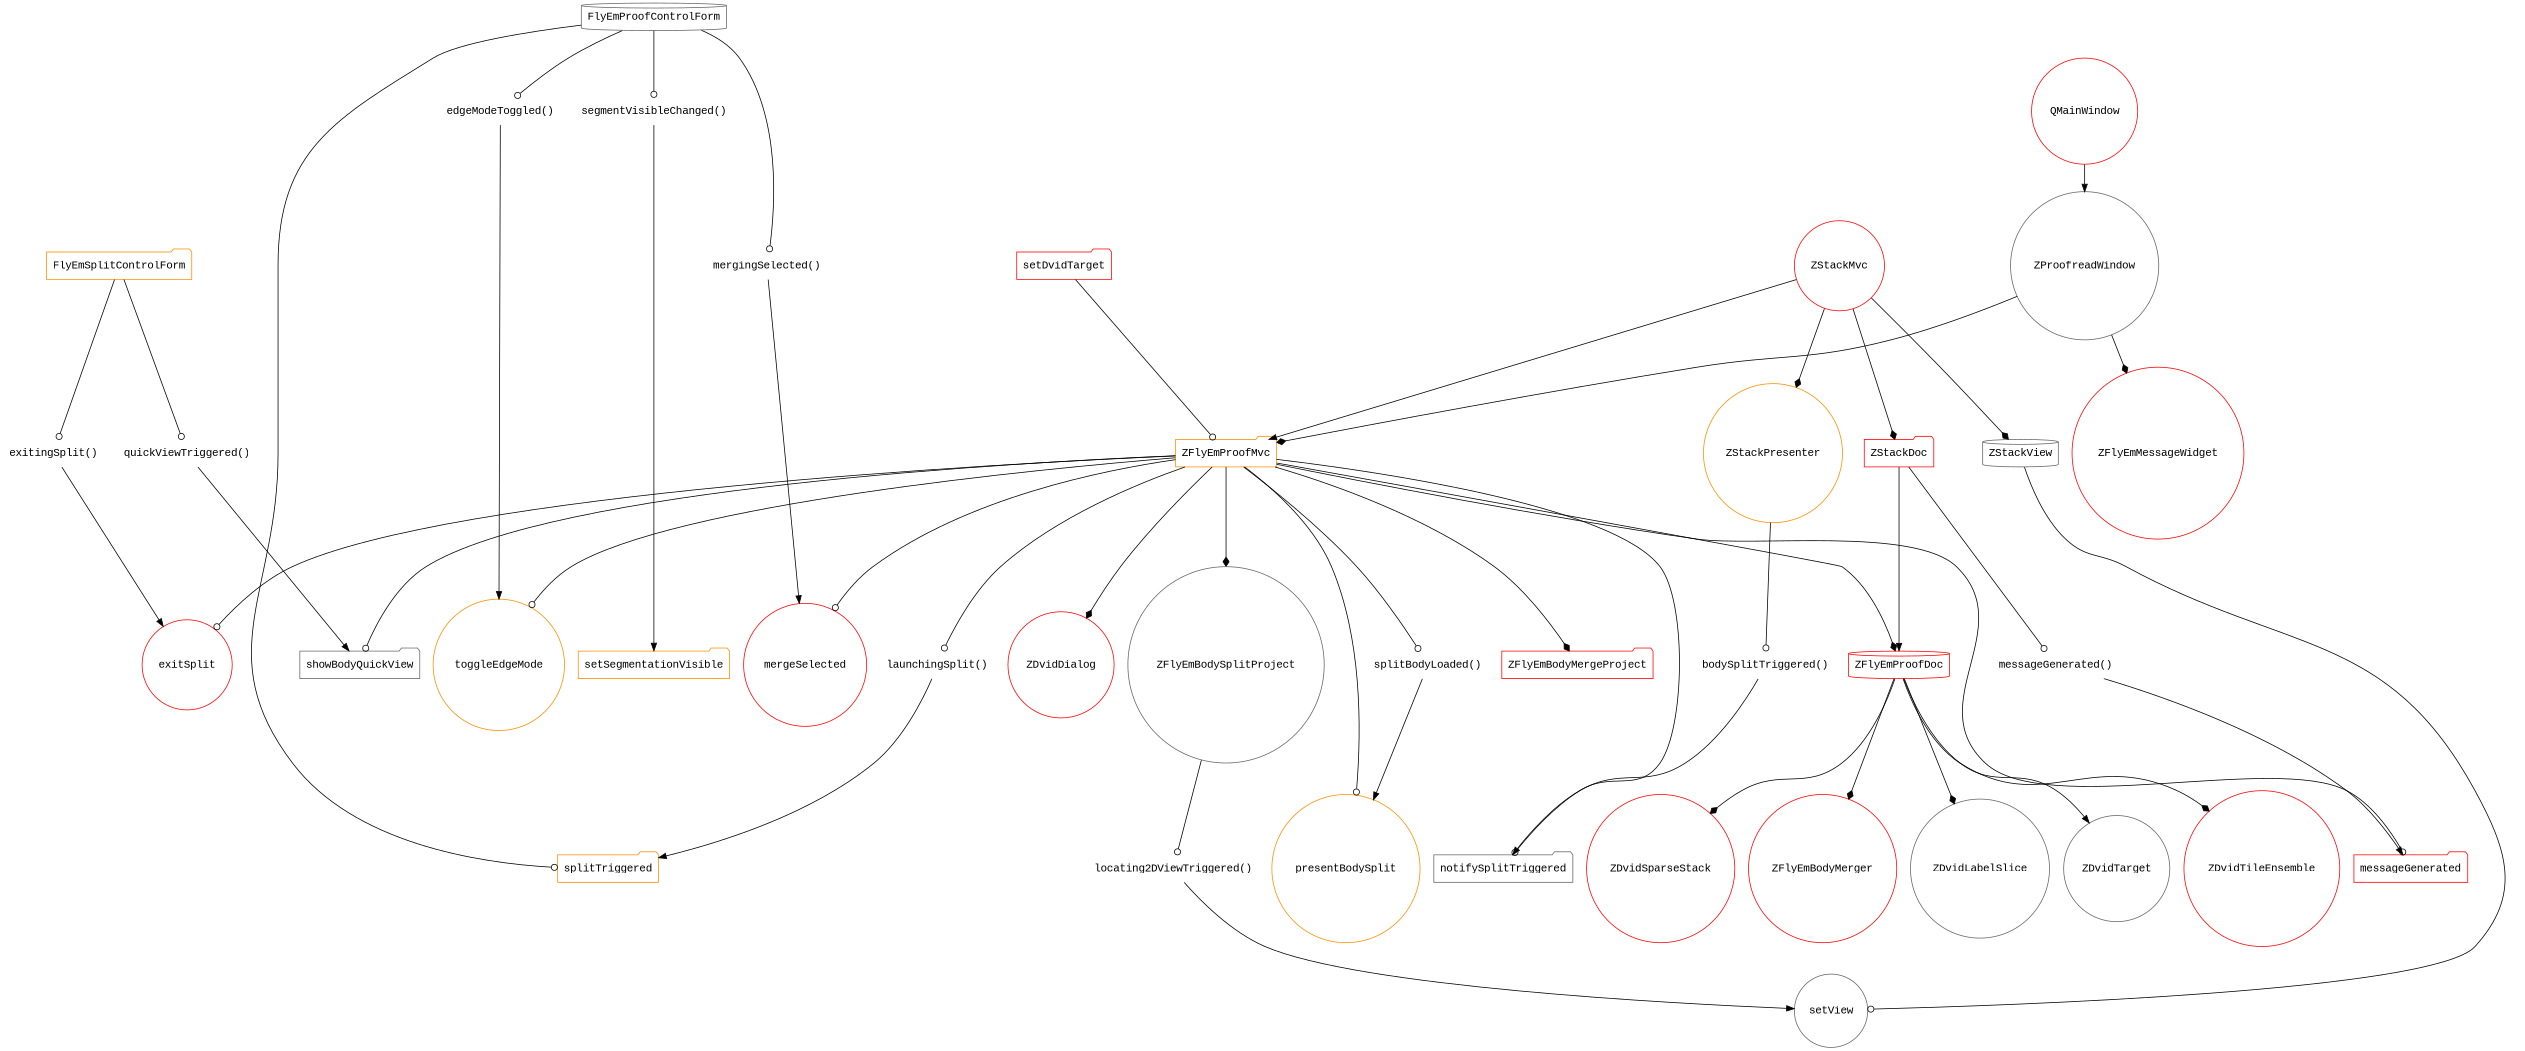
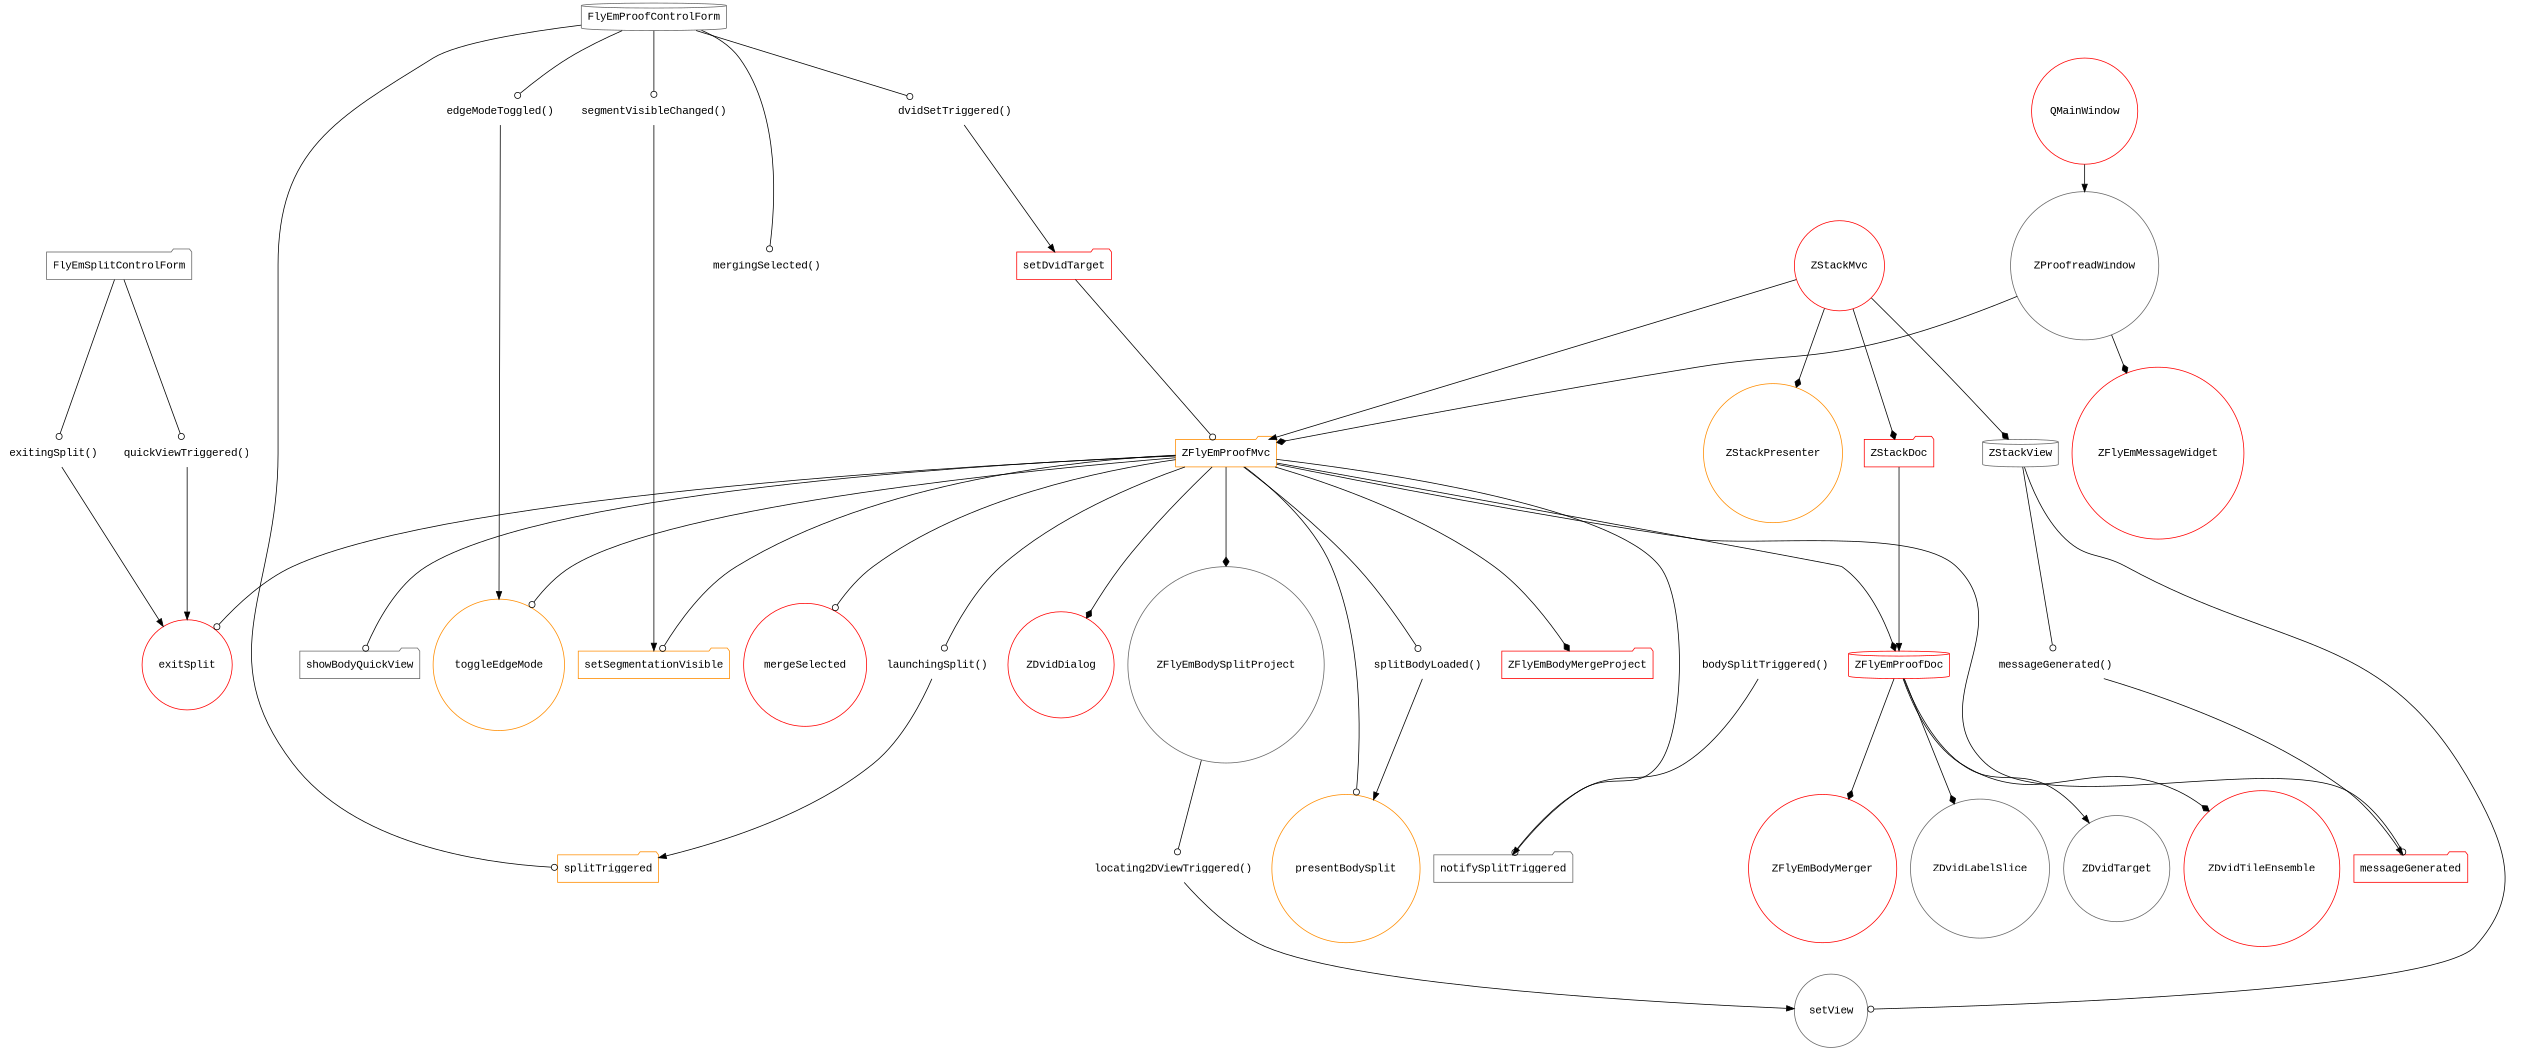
  digraph {
    fontname="Liberation Mono"
    node [color=red fontname="Liberation Mono" shape=circle]
    edge [arrowhead=odot fontname="Liberation Mono"]
-   n1 [color=darkorange label=FlyEmSplitControlForm shape=folder]
+   n1 [color=gray40 label=FlyEmSplitControlForm shape=folder]
    n2 [color=darkorange label="quickViewTriggered()" shape=none]
    n3 [color=gray40 label="exitingSplit()" shape=none]
    n4 [color=gray40 label=FlyEmProofControlForm shape=cylinder]
    n5 [label="mergingSelected()" shape=none]
    n6 [color=darkorange label="edgeModeToggled()" shape=none]
+   n7 [color=gray40 label="dvidSetTriggered()" shape=none]
    n8 [color=gray40 label="segmentVisibleChanged()" shape=none]
    n9 [color=darkorange label=splitTriggered shape=folder]
    n10 [color=gray40 label=showBodyQuickView shape=folder]
    n11 [label=exitSplit]
    n12 [label=mergeSelected]
    n13 [color=darkorange label=toggleEdgeMode]
    n14 [label=setDvidTarget shape=folder]
    n15 [color=darkorange label=setSegmentationVisible shape=folder]
    n16 [color=gray40 label=ZStackView shape=cylinder]
    n17 [color=gray40 label=setView]
    n18 [label=ZFlyEmProofDoc shape=cylinder]
    n19 [color=gray40 label=ZDvidTarget]
    n20 [label=ZDvidTileEnsemble]
-   n21 [label=ZDvidSparseStack]
    n22 [label=ZFlyEmBodyMerger]
    n23 [color=gray40 label=ZDvidLabelSlice]
    n24 [color=darkorange label=ZFlyEmProofMvc shape=folder]
    n25 [color=gray40 label=ZFlyEmBodySplitProject]
    n26 [label=ZFlyEmBodyMergeProject shape=folder]
    n27 [label=ZDvidDialog]
    n28 [label="splitBodyLoaded()" shape=none]
    n29 [label=messageGenerated shape=folder]
    n30 [color=darkorange label=presentBodySplit]
    n31 [color=gray40 label=notifySplitTriggered shape=folder]
    n32 [color=gray40 label="launchingSplit()" shape=none]
    n33 [color=darkorange label="locating2DViewTriggered()" shape=none]
    n34 [label=ZStackMvc]
    n35 [label=ZStackDoc shape=folder]
    n36 [color=darkorange label=ZStackPresenter]
    n37 [label="messageGenerated()" shape=none]
    n38 [color=gray40 label="bodySplitTriggered()" shape=none]
    n39 [label=QMainWindow]
    n40 [color=gray40 label=ZProofreadWindow]
    n41 [label=ZFlyEmMessageWidget]
    n1 -> n2
    n1 -> n3
-   n2 -> n10 [arrowhead=""]
+   n2 -> n11 [arrowhead=""]
    n3 -> n11 [arrowhead=""]
    n4 -> n5
    n4 -> n6
+   n4 -> n7
    n4 -> n8
    n4 -> n9
-   n5 -> n12 [arrowhead=""]
    n6 -> n13 [arrowhead=""]
+   n7 -> n14 [arrowhead=""]
    n8 -> n15 [arrowhead=""]
    n14 -> n24
    n16 -> n17
    n18 -> n19 [arrowhead=normal]
    n18 -> n20 [arrowhead=diamond]
-   n18 -> n21 [arrowhead=diamond]
    n18 -> n22 [arrowhead=diamond]
    n18 -> n23 [arrowhead=diamond]
    n24 -> n10
    n24 -> n11
    n24 -> n12
    n24 -> n13
+   n24 -> n15
    n24 -> n18 [arrowhead=diamond]
    n24 -> n25 [arrowhead=diamond]
    n24 -> n26 [arrowhead=diamond]
    n24 -> n27 [arrowhead=diamond]
    n24 -> n28
    n24 -> n29
    n24 -> n30
    n24 -> n31
    n24 -> n32
    n25 -> n33
    n28 -> n30 [arrowhead=""]
    n32 -> n9 [arrowhead=""]
    n33 -> n17 [arrowhead=""]
    n34 -> n16 [arrowhead=diamond]
    n34 -> n24 [arrowhead=""]
    n34 -> n35 [arrowhead=diamond]
    n34 -> n36 [arrowhead=diamond]
    n35 -> n18 [arrowhead=""]
-   n35 -> n37
-   n36 -> n38
+   n16 -> n37
    n37 -> n29 [arrowhead=""]
    n38 -> n31 [arrowhead=""]
    n39 -> n40 [arrowhead=""]
    n40 -> n24 [arrowhead=diamond]
    n40 -> n41 [arrowhead=diamond]
  }
